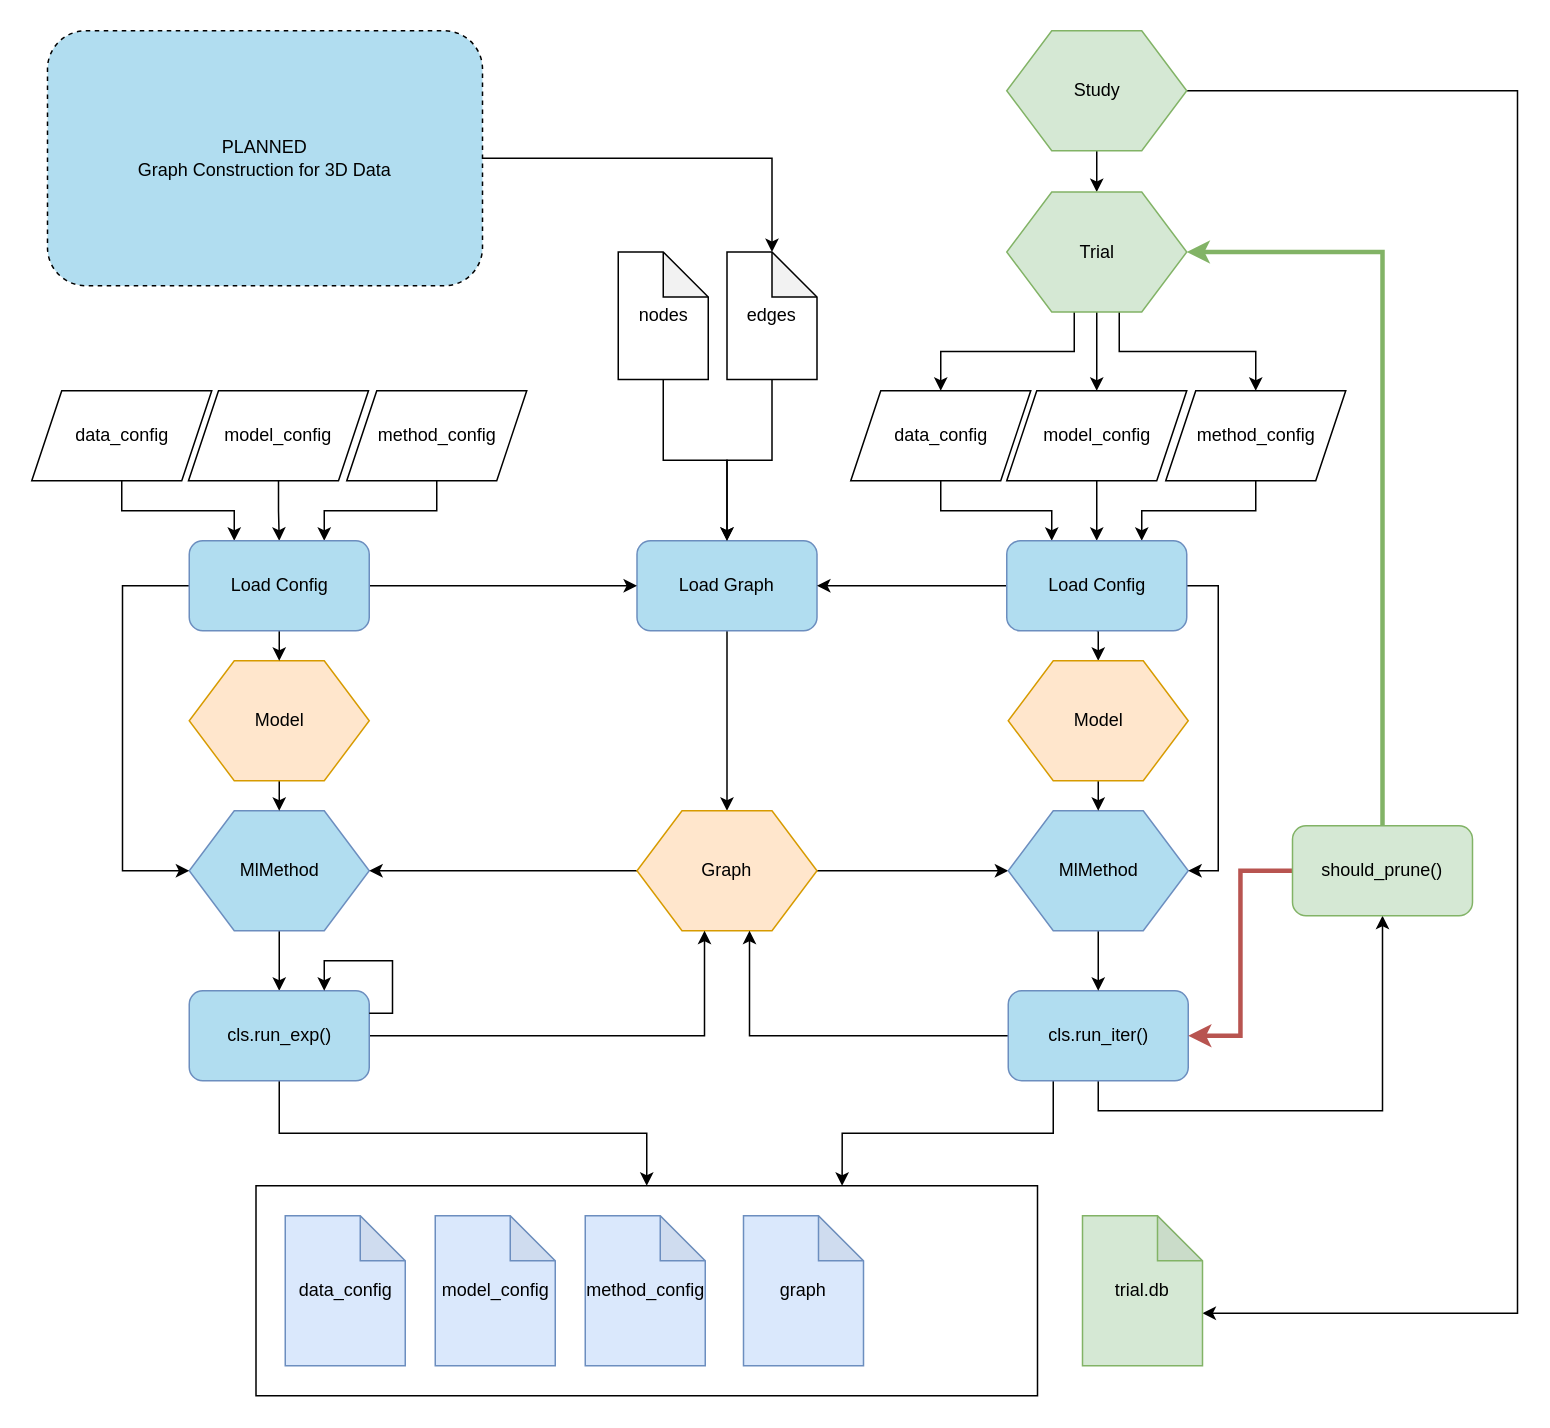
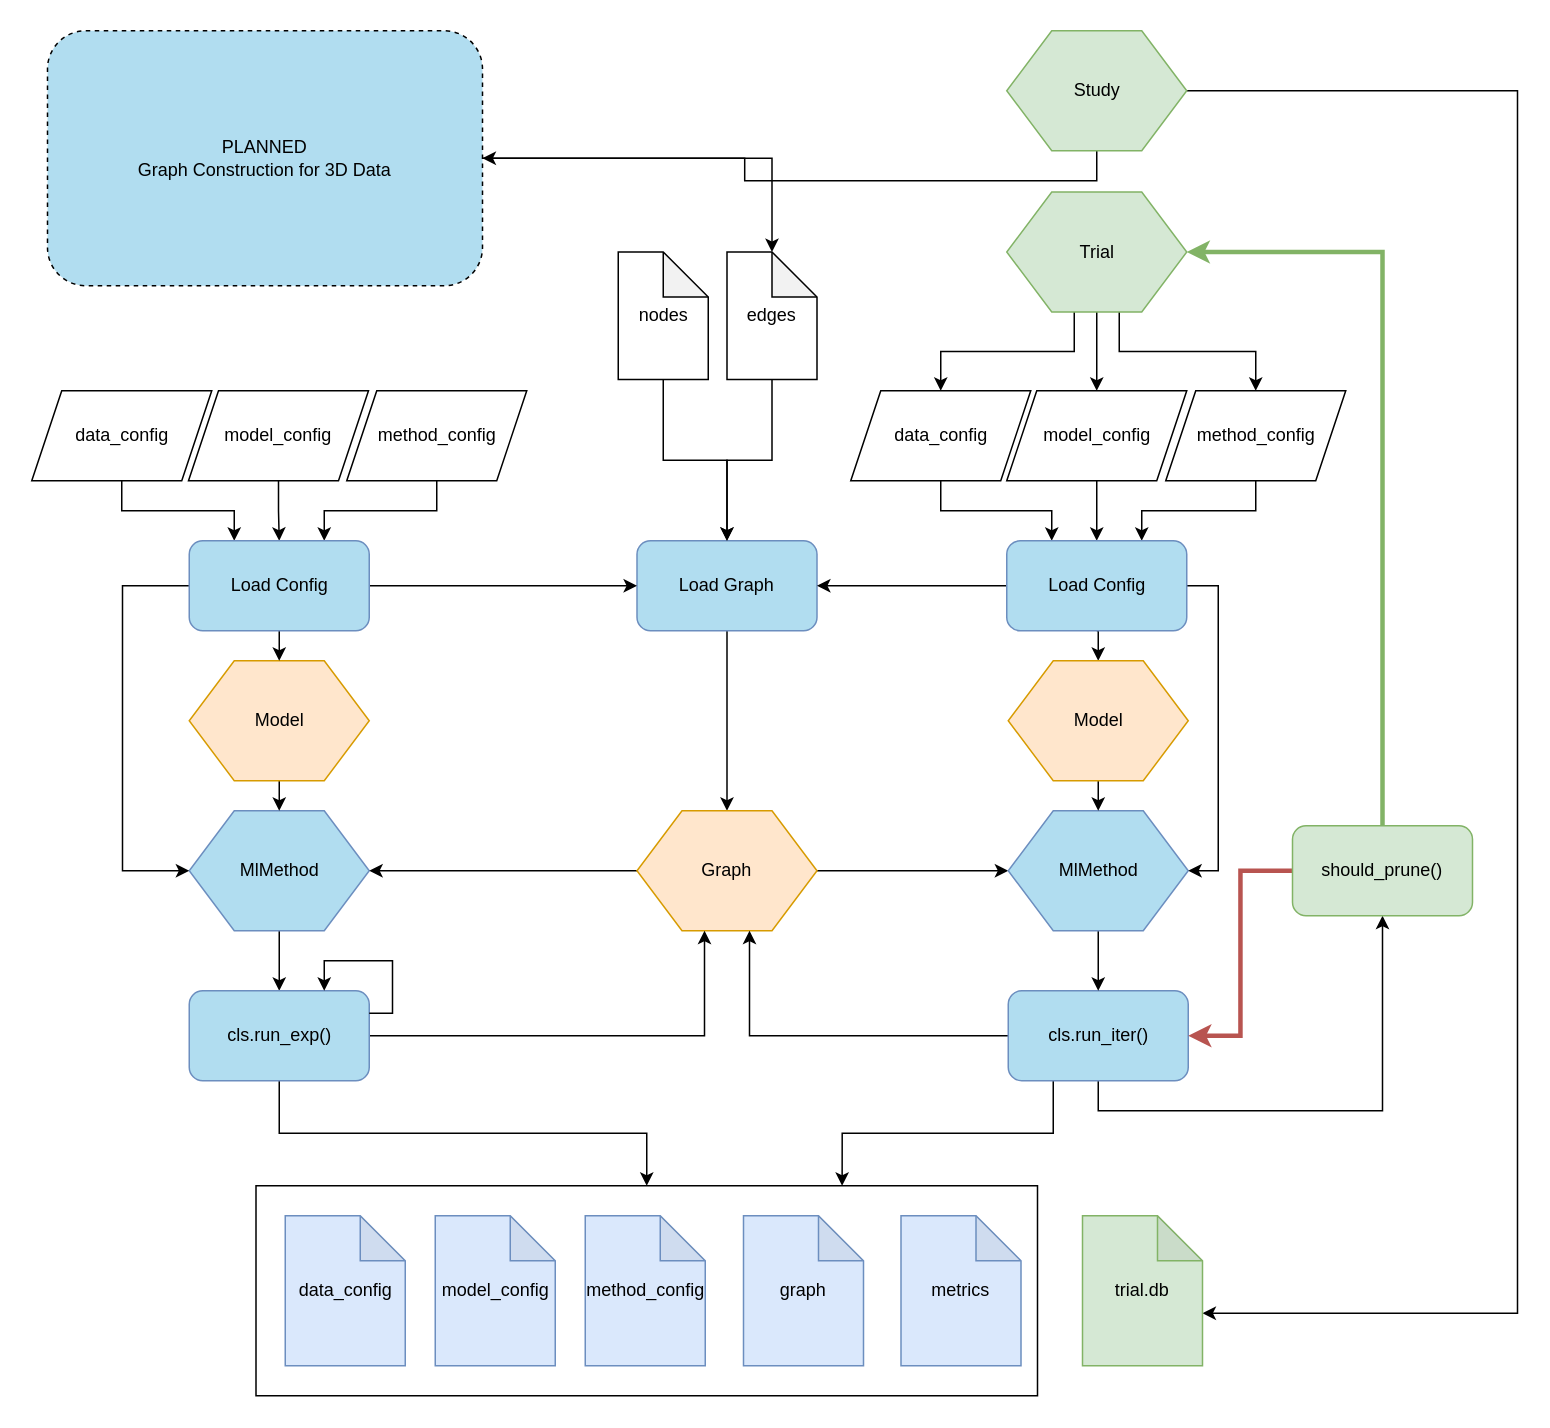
  <mxCell id="0" />
  <mxCell id="1" parent="0" />
  <mxCell id="2" value="" style="rounded=0;whiteSpace=wrap;html=1;" parent="1" vertex="1"><mxGeometry x="170" y="790" width="521" height="140" as="geometry" /></mxCell>
  <mxCell id="3" style="edgeStyle=orthogonalEdgeStyle;rounded=0;orthogonalLoop=1;jettySize=auto;html=1;exitX=0.5;exitY=1;exitDx=0;exitDy=0;" parent="1" source="4" target="15" edge="1"><mxGeometry relative="1" as="geometry" /></mxCell>
  <mxCell id="4" value="Load Graph" style="rounded=1;whiteSpace=wrap;html=1;fillColor=#B1DDF0;strokeColor=#6c8ebf;" parent="1" vertex="1"><mxGeometry x="424" y="360" width="120" height="60" as="geometry" /></mxCell>
  <mxCell id="5" style="edgeStyle=orthogonalEdgeStyle;rounded=0;orthogonalLoop=1;jettySize=auto;html=1;exitX=0.5;exitY=1;exitDx=0;exitDy=0;entryX=0.5;entryY=0;entryDx=0;entryDy=0;strokeWidth=1;" parent="1" source="6" target="46" edge="1"><mxGeometry relative="1" as="geometry" /></mxCell>
  <mxCell id="6" value="model_config" style="shape=parallelogram;perimeter=parallelogramPerimeter;whiteSpace=wrap;html=1;fixedSize=1;" parent="1" vertex="1"><mxGeometry x="125" y="260" width="120" height="60" as="geometry" /></mxCell>
  <mxCell id="7" style="edgeStyle=orthogonalEdgeStyle;rounded=0;orthogonalLoop=1;jettySize=auto;html=1;exitX=0.5;exitY=1;exitDx=0;exitDy=0;entryX=0.75;entryY=0;entryDx=0;entryDy=0;strokeWidth=1;" parent="1" source="8" target="46" edge="1"><mxGeometry relative="1" as="geometry" /></mxCell>
  <mxCell id="8" value="method_config" style="shape=parallelogram;perimeter=parallelogramPerimeter;whiteSpace=wrap;html=1;fixedSize=1;" parent="1" vertex="1"><mxGeometry x="230.5" y="260" width="120" height="60" as="geometry" /></mxCell>
  <mxCell id="9" style="edgeStyle=orthogonalEdgeStyle;rounded=0;orthogonalLoop=1;jettySize=auto;html=1;exitX=0.5;exitY=1;exitDx=0;exitDy=0;entryX=0.25;entryY=0;entryDx=0;entryDy=0;strokeWidth=1;" parent="1" source="10" target="46" edge="1"><mxGeometry relative="1" as="geometry" /></mxCell>
  <mxCell id="10" value="data_config" style="shape=parallelogram;perimeter=parallelogramPerimeter;whiteSpace=wrap;html=1;fixedSize=1;" parent="1" vertex="1"><mxGeometry x="20.5" y="260" width="120" height="60" as="geometry" /></mxCell>
  <mxCell id="11" style="edgeStyle=orthogonalEdgeStyle;rounded=0;orthogonalLoop=1;jettySize=auto;html=1;exitX=0.5;exitY=1;exitDx=0;exitDy=0;" parent="1" source="12" target="29" edge="1"><mxGeometry relative="1" as="geometry" /></mxCell>
  <mxCell id="12" value="MlMethod" style="shape=hexagon;perimeter=hexagonPerimeter2;whiteSpace=wrap;html=1;fillColor=#B1DDF0;strokeColor=#6c8ebf;" parent="1" vertex="1"><mxGeometry x="125.5" y="540" width="120" height="80" as="geometry" /></mxCell>
  <mxCell id="13" style="edgeStyle=orthogonalEdgeStyle;rounded=0;orthogonalLoop=1;jettySize=auto;html=1;exitX=0;exitY=0.5;exitDx=0;exitDy=0;entryX=1;entryY=0.5;entryDx=0;entryDy=0;" parent="1" source="15" target="12" edge="1"><mxGeometry relative="1" as="geometry" /></mxCell>
  <mxCell id="14" style="edgeStyle=orthogonalEdgeStyle;rounded=0;orthogonalLoop=1;jettySize=auto;html=1;exitX=1;exitY=0.5;exitDx=0;exitDy=0;" parent="1" source="15" target="37" edge="1"><mxGeometry relative="1" as="geometry" /></mxCell>
  <mxCell id="15" value="Graph" style="shape=hexagon;perimeter=hexagonPerimeter2;whiteSpace=wrap;html=1;fillColor=#ffe6cc;strokeColor=#d79b00;" parent="1" vertex="1"><mxGeometry x="424" y="540" width="120" height="80" as="geometry" /></mxCell>
  <mxCell id="16" style="edgeStyle=orthogonalEdgeStyle;rounded=0;orthogonalLoop=1;jettySize=auto;html=1;exitX=0.5;exitY=1;exitDx=0;exitDy=0;exitPerimeter=0;" parent="1" source="17" target="4" edge="1"><mxGeometry relative="1" as="geometry" /></mxCell>
  <mxCell id="17" value="nodes" style="shape=note;whiteSpace=wrap;html=1;backgroundOutline=1;darkOpacity=0.05;" parent="1" vertex="1"><mxGeometry x="411.5" y="167.5" width="60" height="85" as="geometry" /></mxCell>
  <mxCell id="18" style="edgeStyle=orthogonalEdgeStyle;rounded=0;orthogonalLoop=1;jettySize=auto;html=1;exitX=0.5;exitY=1;exitDx=0;exitDy=0;exitPerimeter=0;" parent="1" source="19" target="4" edge="1"><mxGeometry relative="1" as="geometry" /></mxCell>
  <mxCell id="19" value="edges" style="shape=note;whiteSpace=wrap;html=1;backgroundOutline=1;darkOpacity=0.05;" parent="1" vertex="1"><mxGeometry x="484" y="167.5" width="60" height="85" as="geometry" /></mxCell>
- <mxCell id="20" style="edgeStyle=orthogonalEdgeStyle;rounded=0;orthogonalLoop=1;jettySize=auto;html=1;exitX=0.5;exitY=1;exitDx=0;exitDy=0;strokeWidth=1;" parent="1" source="22" target="56" edge="1"><mxGeometry relative="1" as="geometry" /></mxCell>
+ <mxCell id="20" style="edgeStyle=orthogonalEdgeStyle;rounded=0;orthogonalLoop=1;jettySize=auto;html=1;exitX=0.5;exitY=1;exitDx=0;exitDy=0;strokeWidth=1;" parent="1" source="22" target="65" edge="1"><mxGeometry relative="1" as="geometry" /></mxCell>
  <mxCell id="21" style="edgeStyle=orthogonalEdgeStyle;rounded=0;orthogonalLoop=1;jettySize=auto;html=1;exitX=1;exitY=0.5;exitDx=0;exitDy=0;entryX=0;entryY=0;entryDx=80;entryDy=65;entryPerimeter=0;strokeWidth=1;" parent="1" source="22" target="63" edge="1"><mxGeometry relative="1" as="geometry"><Array as="points"><mxPoint x="1011" y="60" /><mxPoint x="1011" y="875" /></Array></mxGeometry></mxCell>
  <mxCell id="22" value="Study" style="shape=hexagon;perimeter=hexagonPerimeter2;whiteSpace=wrap;html=1;fillColor=#d5e8d4;strokeColor=#82b366;" parent="1" vertex="1"><mxGeometry x="670.5" y="20" width="120" height="80" as="geometry" /></mxCell>
  <mxCell id="23" style="edgeStyle=orthogonalEdgeStyle;rounded=0;orthogonalLoop=1;jettySize=auto;html=1;exitX=0;exitY=0.5;exitDx=0;exitDy=0;entryX=0.625;entryY=1;entryDx=0;entryDy=0;" parent="1" source="26" target="15" edge="1"><mxGeometry relative="1" as="geometry" /></mxCell>
  <mxCell id="24" style="edgeStyle=orthogonalEdgeStyle;rounded=0;orthogonalLoop=1;jettySize=auto;html=1;exitX=0.5;exitY=1;exitDx=0;exitDy=0;strokeWidth=1;" parent="1" source="26" target="40" edge="1"><mxGeometry relative="1" as="geometry" /></mxCell>
  <mxCell id="25" style="edgeStyle=orthogonalEdgeStyle;rounded=0;orthogonalLoop=1;jettySize=auto;html=1;exitX=0.25;exitY=1;exitDx=0;exitDy=0;entryX=0.75;entryY=0;entryDx=0;entryDy=0;strokeWidth=1;" parent="1" source="26" target="2" edge="1"><mxGeometry relative="1" as="geometry" /></mxCell>
  <mxCell id="26" value="cls.run_iter()" style="rounded=1;whiteSpace=wrap;html=1;fillColor=#B1DDF0;strokeColor=#6c8ebf;" parent="1" vertex="1"><mxGeometry x="671.5" y="660" width="120" height="60" as="geometry" /></mxCell>
  <mxCell id="27" style="edgeStyle=orthogonalEdgeStyle;rounded=0;orthogonalLoop=1;jettySize=auto;html=1;exitX=1;exitY=0.5;exitDx=0;exitDy=0;entryX=0.375;entryY=1;entryDx=0;entryDy=0;" parent="1" source="29" target="15" edge="1"><mxGeometry relative="1" as="geometry" /></mxCell>
  <mxCell id="28" style="edgeStyle=orthogonalEdgeStyle;rounded=0;orthogonalLoop=1;jettySize=auto;html=1;exitX=0.5;exitY=1;exitDx=0;exitDy=0;entryX=0.5;entryY=0;entryDx=0;entryDy=0;strokeWidth=1;" parent="1" source="29" target="2" edge="1"><mxGeometry relative="1" as="geometry" /></mxCell>
  <mxCell id="29" value="cls.run_exp()" style="rounded=1;whiteSpace=wrap;html=1;fillColor=#B1DDF0;strokeColor=#6c8ebf;" parent="1" vertex="1"><mxGeometry x="125.5" y="660" width="120" height="60" as="geometry" /></mxCell>
  <mxCell id="30" style="edgeStyle=orthogonalEdgeStyle;rounded=0;orthogonalLoop=1;jettySize=auto;html=1;exitX=0.5;exitY=1;exitDx=0;exitDy=0;strokeWidth=1;" parent="1" source="31" target="50" edge="1"><mxGeometry relative="1" as="geometry" /></mxCell>
  <mxCell id="31" value="model_config" style="shape=parallelogram;perimeter=parallelogramPerimeter;whiteSpace=wrap;html=1;fixedSize=1;" parent="1" vertex="1"><mxGeometry x="670.5" y="260" width="120" height="60" as="geometry" /></mxCell>
  <mxCell id="32" style="edgeStyle=orthogonalEdgeStyle;rounded=0;orthogonalLoop=1;jettySize=auto;html=1;exitX=0.5;exitY=1;exitDx=0;exitDy=0;entryX=0.75;entryY=0;entryDx=0;entryDy=0;strokeWidth=1;" parent="1" source="33" target="50" edge="1"><mxGeometry relative="1" as="geometry" /></mxCell>
  <mxCell id="33" value="method_config" style="shape=parallelogram;perimeter=parallelogramPerimeter;whiteSpace=wrap;html=1;fixedSize=1;" parent="1" vertex="1"><mxGeometry x="776.5" y="260" width="120" height="60" as="geometry" /></mxCell>
  <mxCell id="34" style="edgeStyle=orthogonalEdgeStyle;rounded=0;orthogonalLoop=1;jettySize=auto;html=1;exitX=0.5;exitY=1;exitDx=0;exitDy=0;entryX=0.25;entryY=0;entryDx=0;entryDy=0;strokeWidth=1;" parent="1" source="35" target="50" edge="1"><mxGeometry relative="1" as="geometry" /></mxCell>
  <mxCell id="35" value="data_config" style="shape=parallelogram;perimeter=parallelogramPerimeter;whiteSpace=wrap;html=1;fixedSize=1;" parent="1" vertex="1"><mxGeometry x="566.5" y="260" width="120" height="60" as="geometry" /></mxCell>
  <mxCell id="36" style="edgeStyle=orthogonalEdgeStyle;rounded=0;orthogonalLoop=1;jettySize=auto;html=1;exitX=0.5;exitY=1;exitDx=0;exitDy=0;" parent="1" source="37" target="26" edge="1"><mxGeometry relative="1" as="geometry" /></mxCell>
  <mxCell id="37" value="MlMethod" style="shape=hexagon;perimeter=hexagonPerimeter2;whiteSpace=wrap;html=1;fillColor=#B1DDF0;strokeColor=#6c8ebf;" parent="1" vertex="1"><mxGeometry x="671.5" y="540" width="120" height="80" as="geometry" /></mxCell>
  <mxCell id="38" style="edgeStyle=orthogonalEdgeStyle;rounded=0;orthogonalLoop=1;jettySize=auto;html=1;exitX=0.5;exitY=0;exitDx=0;exitDy=0;entryX=1;entryY=0.5;entryDx=0;entryDy=0;fillColor=#d5e8d4;strokeColor=#82b366;strokeWidth=3;" parent="1" source="40" target="56" edge="1"><mxGeometry relative="1" as="geometry" /></mxCell>
  <mxCell id="39" style="edgeStyle=orthogonalEdgeStyle;rounded=0;orthogonalLoop=1;jettySize=auto;html=1;exitX=0;exitY=0.5;exitDx=0;exitDy=0;entryX=1;entryY=0.5;entryDx=0;entryDy=0;strokeWidth=3;fillColor=#f8cecc;strokeColor=#b85450;" parent="1" source="40" target="26" edge="1"><mxGeometry relative="1" as="geometry" /></mxCell>
  <mxCell id="40" value="should_prune()" style="rounded=1;whiteSpace=wrap;html=1;fillColor=#d5e8d4;strokeColor=#82b366;" parent="1" vertex="1"><mxGeometry x="861" y="550" width="120" height="60" as="geometry" /></mxCell>
  <mxCell id="41" style="edgeStyle=orthogonalEdgeStyle;rounded=0;orthogonalLoop=1;jettySize=auto;html=1;exitX=0.5;exitY=1;exitDx=0;exitDy=0;entryX=0.5;entryY=0;entryDx=0;entryDy=0;strokeWidth=1;" parent="1" source="42" target="12" edge="1"><mxGeometry relative="1" as="geometry" /></mxCell>
  <mxCell id="42" value="Model" style="shape=hexagon;perimeter=hexagonPerimeter2;whiteSpace=wrap;html=1;fillColor=#ffe6cc;strokeColor=#d79b00;" parent="1" vertex="1"><mxGeometry x="125.5" y="440" width="120" height="80" as="geometry" /></mxCell>
  <mxCell id="43" style="edgeStyle=orthogonalEdgeStyle;rounded=0;orthogonalLoop=1;jettySize=auto;html=1;exitX=1;exitY=0.5;exitDx=0;exitDy=0;entryX=0;entryY=0.5;entryDx=0;entryDy=0;strokeWidth=1;" parent="1" source="46" target="4" edge="1"><mxGeometry relative="1" as="geometry" /></mxCell>
  <mxCell id="44" style="edgeStyle=orthogonalEdgeStyle;rounded=0;orthogonalLoop=1;jettySize=auto;html=1;exitX=0;exitY=0.5;exitDx=0;exitDy=0;entryX=0;entryY=0.5;entryDx=0;entryDy=0;strokeWidth=1;" parent="1" source="46" target="12" edge="1"><mxGeometry relative="1" as="geometry"><Array as="points"><mxPoint x="81" y="390" /><mxPoint x="81" y="580" /></Array></mxGeometry></mxCell>
  <mxCell id="45" style="edgeStyle=orthogonalEdgeStyle;rounded=0;orthogonalLoop=1;jettySize=auto;html=1;exitX=0.5;exitY=1;exitDx=0;exitDy=0;entryX=0.5;entryY=0;entryDx=0;entryDy=0;strokeWidth=1;" parent="1" source="46" target="42" edge="1"><mxGeometry relative="1" as="geometry" /></mxCell>
  <mxCell id="46" value="Load Config" style="rounded=1;whiteSpace=wrap;html=1;fillColor=#B1DDF0;strokeColor=#6c8ebf;" parent="1" vertex="1"><mxGeometry x="125.5" y="360" width="120" height="60" as="geometry" /></mxCell>
  <mxCell id="47" style="edgeStyle=orthogonalEdgeStyle;rounded=0;orthogonalLoop=1;jettySize=auto;html=1;exitX=0;exitY=0.5;exitDx=0;exitDy=0;strokeWidth=1;" parent="1" source="50" target="4" edge="1"><mxGeometry relative="1" as="geometry" /></mxCell>
  <mxCell id="48" style="edgeStyle=orthogonalEdgeStyle;rounded=0;orthogonalLoop=1;jettySize=auto;html=1;exitX=0.5;exitY=1;exitDx=0;exitDy=0;entryX=0.5;entryY=0;entryDx=0;entryDy=0;strokeWidth=1;" parent="1" source="50" target="52" edge="1"><mxGeometry relative="1" as="geometry" /></mxCell>
  <mxCell id="49" style="edgeStyle=orthogonalEdgeStyle;rounded=0;orthogonalLoop=1;jettySize=auto;html=1;exitX=1;exitY=0.5;exitDx=0;exitDy=0;entryX=1;entryY=0.5;entryDx=0;entryDy=0;strokeWidth=1;" parent="1" source="50" target="37" edge="1"><mxGeometry relative="1" as="geometry" /></mxCell>
  <mxCell id="50" value="Load Config" style="rounded=1;whiteSpace=wrap;html=1;fillColor=#B1DDF0;strokeColor=#6c8ebf;" parent="1" vertex="1"><mxGeometry x="670.5" y="360" width="120" height="60" as="geometry" /></mxCell>
  <mxCell id="51" style="edgeStyle=orthogonalEdgeStyle;rounded=0;orthogonalLoop=1;jettySize=auto;html=1;exitX=0.5;exitY=1;exitDx=0;exitDy=0;entryX=0.5;entryY=0;entryDx=0;entryDy=0;strokeWidth=1;" parent="1" source="52" target="37" edge="1"><mxGeometry relative="1" as="geometry" /></mxCell>
  <mxCell id="52" value="Model" style="shape=hexagon;perimeter=hexagonPerimeter2;whiteSpace=wrap;html=1;fillColor=#ffe6cc;strokeColor=#d79b00;" parent="1" vertex="1"><mxGeometry x="671.5" y="440" width="120" height="80" as="geometry" /></mxCell>
  <mxCell id="53" style="edgeStyle=orthogonalEdgeStyle;rounded=0;orthogonalLoop=1;jettySize=auto;html=1;exitX=0.375;exitY=1;exitDx=0;exitDy=0;strokeWidth=1;" parent="1" source="56" target="35" edge="1"><mxGeometry relative="1" as="geometry" /></mxCell>
  <mxCell id="54" style="edgeStyle=orthogonalEdgeStyle;rounded=0;orthogonalLoop=1;jettySize=auto;html=1;exitX=0.5;exitY=1;exitDx=0;exitDy=0;strokeWidth=1;" parent="1" source="56" target="31" edge="1"><mxGeometry relative="1" as="geometry" /></mxCell>
  <mxCell id="55" style="edgeStyle=orthogonalEdgeStyle;rounded=0;orthogonalLoop=1;jettySize=auto;html=1;exitX=0.625;exitY=1;exitDx=0;exitDy=0;strokeWidth=1;" parent="1" source="56" target="33" edge="1"><mxGeometry relative="1" as="geometry" /></mxCell>
  <mxCell id="56" value="Trial" style="shape=hexagon;perimeter=hexagonPerimeter2;whiteSpace=wrap;html=1;fillColor=#d5e8d4;strokeColor=#82b366;" parent="1" vertex="1"><mxGeometry x="670.5" y="127.5" width="120" height="80" as="geometry" /></mxCell>
  <mxCell id="57" style="edgeStyle=orthogonalEdgeStyle;rounded=0;orthogonalLoop=1;jettySize=auto;html=1;exitX=1;exitY=0.25;exitDx=0;exitDy=0;entryX=0.75;entryY=0;entryDx=0;entryDy=0;strokeWidth=1;" parent="1" source="29" target="29" edge="1"><mxGeometry relative="1" as="geometry"><Array as="points"><mxPoint x="261" y="675" /><mxPoint x="261" y="640" /><mxPoint x="216" y="640" /></Array></mxGeometry></mxCell>
  <mxCell id="58" value="data_config" style="shape=note;whiteSpace=wrap;html=1;backgroundOutline=1;darkOpacity=0.05;fillColor=#dae8fc;strokeColor=#6c8ebf;" parent="1" vertex="1"><mxGeometry x="189.5" y="810" width="80" height="100" as="geometry" /></mxCell>
  <mxCell id="59" value="model_config" style="shape=note;whiteSpace=wrap;html=1;backgroundOutline=1;darkOpacity=0.05;fillColor=#dae8fc;strokeColor=#6c8ebf;" parent="1" vertex="1"><mxGeometry x="289.5" y="810" width="80" height="100" as="geometry" /></mxCell>
  <mxCell id="60" value="method_config" style="shape=note;whiteSpace=wrap;html=1;backgroundOutline=1;darkOpacity=0.05;fillColor=#dae8fc;strokeColor=#6c8ebf;" parent="1" vertex="1"><mxGeometry x="389.5" y="810" width="80" height="100" as="geometry" /></mxCell>
+ <mxCell id="61" value="metrics" style="shape=note;whiteSpace=wrap;html=1;backgroundOutline=1;darkOpacity=0.05;fillColor=#dae8fc;strokeColor=#6c8ebf;" parent="1" vertex="1"><mxGeometry x="600" y="810" width="80" height="100" as="geometry" /></mxCell>
  <mxCell id="62" value="graph" style="shape=note;whiteSpace=wrap;html=1;backgroundOutline=1;darkOpacity=0.05;fillColor=#dae8fc;strokeColor=#6c8ebf;" parent="1" vertex="1"><mxGeometry x="495" y="810" width="80" height="100" as="geometry" /></mxCell>
  <mxCell id="63" value="trial.db" style="shape=note;whiteSpace=wrap;html=1;backgroundOutline=1;darkOpacity=0.05;fillColor=#d5e8d4;strokeColor=#82b366;" parent="1" vertex="1"><mxGeometry x="721" y="810" width="80" height="100" as="geometry" /></mxCell>
  <mxCell id="64" style="edgeStyle=orthogonalEdgeStyle;rounded=0;orthogonalLoop=1;jettySize=auto;html=1;exitX=1;exitY=0.5;exitDx=0;exitDy=0;entryX=0;entryY=0;entryDx=30;entryDy=0;entryPerimeter=0;strokeWidth=1;" parent="1" source="65" target="19" edge="1"><mxGeometry relative="1" as="geometry" /></mxCell>
  <mxCell id="65" value="PLANNED&lt;br&gt;Graph Construction for 3D Data" style="rounded=1;whiteSpace=wrap;html=1;fillColor=#B1DDF0;dashed=1;" parent="1" vertex="1"><mxGeometry x="31" y="20" width="290" height="170" as="geometry" /></mxCell>
